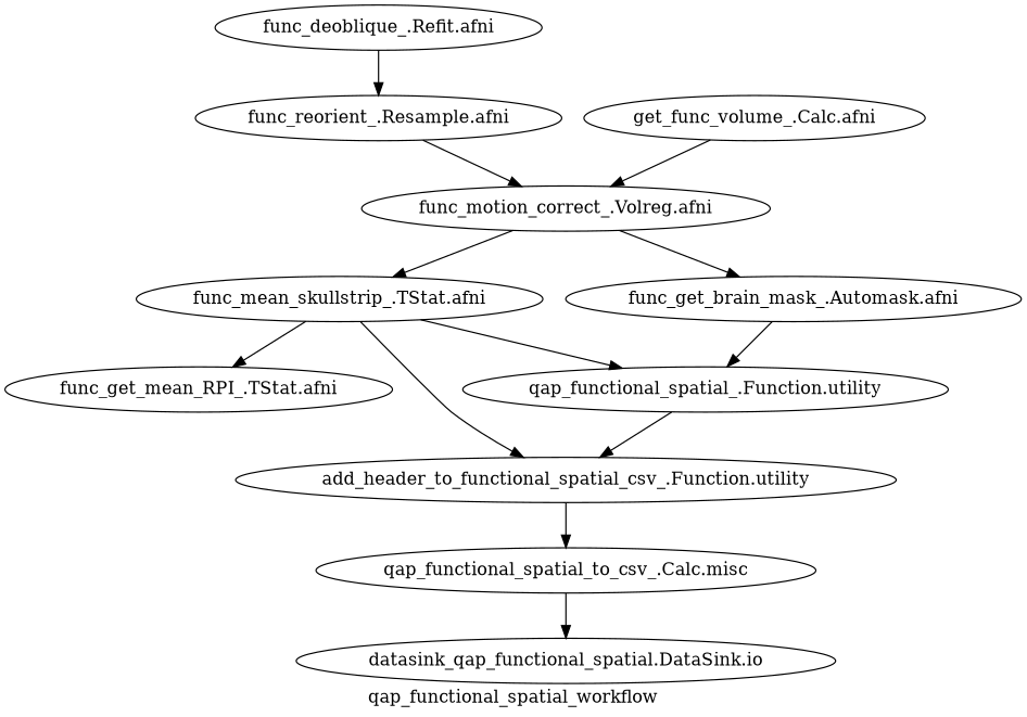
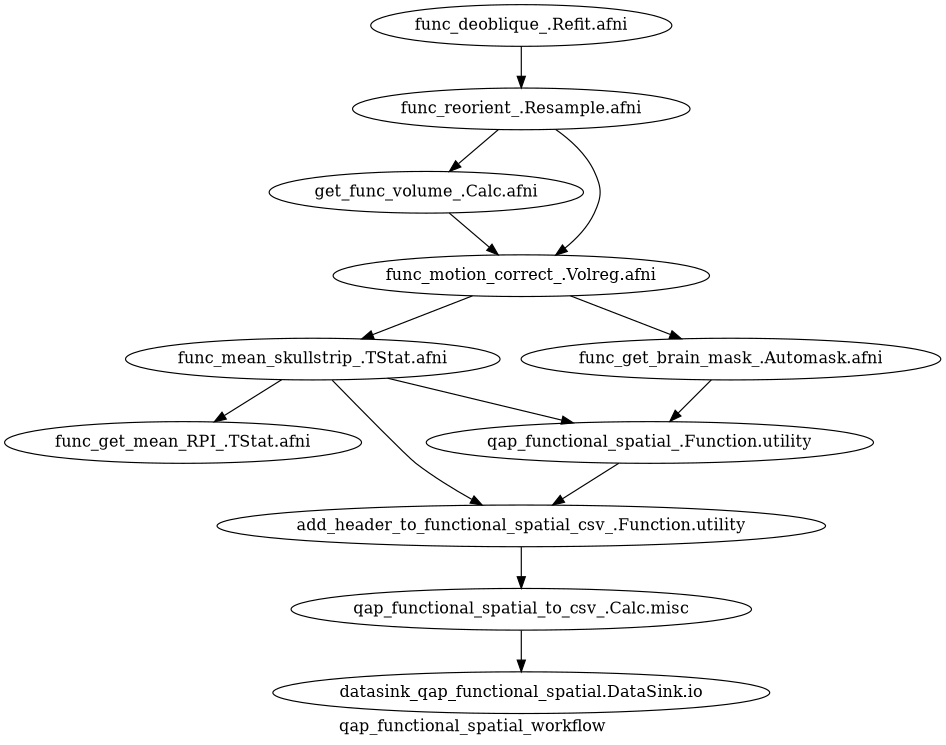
  digraph {
    label=qap_functional_spatial_workflow
    n1 [label="func_deoblique_.Refit.afni"]
    n2 [label="func_reorient_.Resample.afni"]
    n3 [label="get_func_volume_.Calc.afni"]
    n4 [label="func_motion_correct_.Volreg.afni"]
    n5 [label="func_get_mean_RPI_.TStat.afni"]
    n6 [label="func_mean_skullstrip_.TStat.afni"]
    n7 [label="func_get_brain_mask_.Automask.afni"]
    n8 [label="qap_functional_spatial_.Function.utility"]
    n9 [label="add_header_to_functional_spatial_csv_.Function.utility"]
    n10 [label="qap_functional_spatial_to_csv_.Calc.misc"]
    n11 [label="datasink_qap_functional_spatial.DataSink.io"]
    n1 -> n2
+   n2 -> n3
    n2 -> n4
    n3 -> n4
    n4 -> n6
    n4 -> n7
    n6 -> n5
    n6 -> n8
    n6 -> n9
    n7 -> n8
    n8 -> n9
    n9 -> n10
    n10 -> n11
  }
